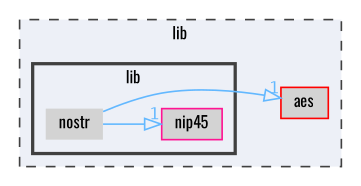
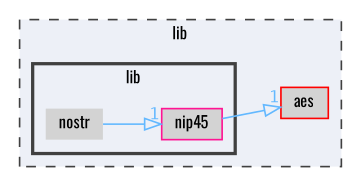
  digraph {
    compound=true
    fontname=Oswald
    rankdir=LR
    node [fillcolor=lightgrey fontname=Oswald fontsize=10 shape=box style=filled]
    edge [arrowhead=onormal color=steelblue1 fontcolor=steelblue1 fontname=Oswald fontsize=10 headlabel=1 labeldistance=1.5 labelfontname=Helvetica labelfontsize=10]
    n1 [color=brown height=0.2 label=nostr shape=plaintext width=0.4]
    n2 [color=deeppink height=0.2 label=nip45 width=0.4]
    n3 [color=red height=0.2 label=aes width=0.4]
    subgraph cluster_1 {
      bgcolor="#edf0f7"
      fontsize=10
      label=lib
      pencolor=grey25
      style="filled,dashed"
      n3
      subgraph cluster_2 {
        bgcolor="#edf0f7"
        fontsize=10
        label=lib
        pencolor=grey25
        style="filled,bold"
        n1
        n2
      }
    }
    n1 -> n2
-   n1 -> n3
+   n2 -> n3
  }
